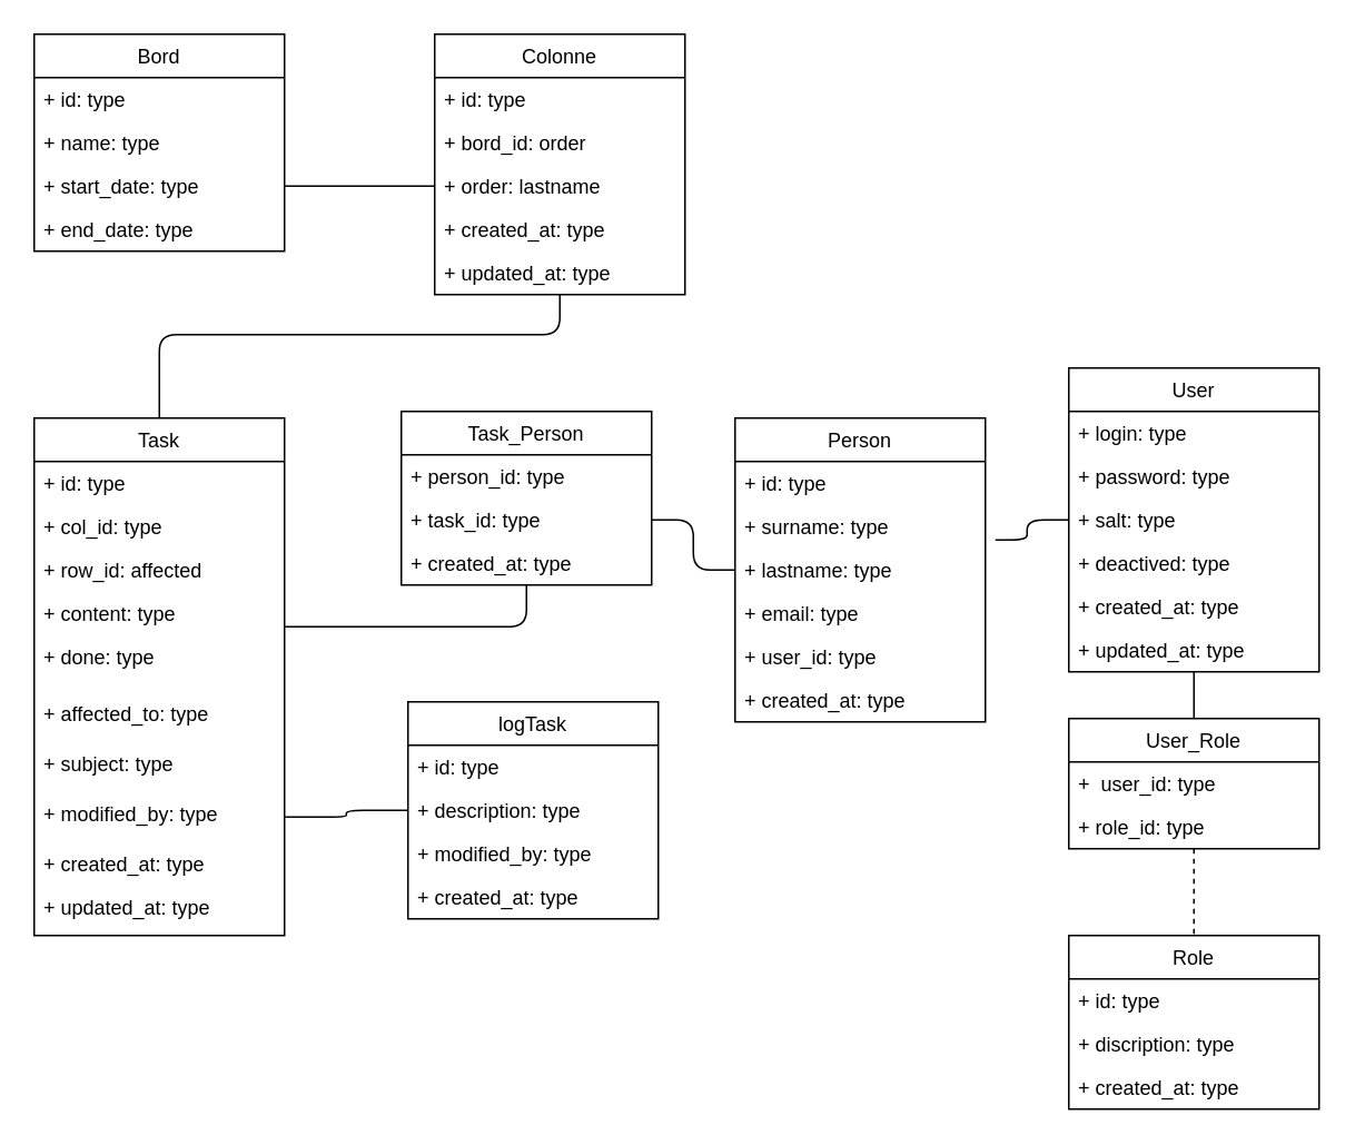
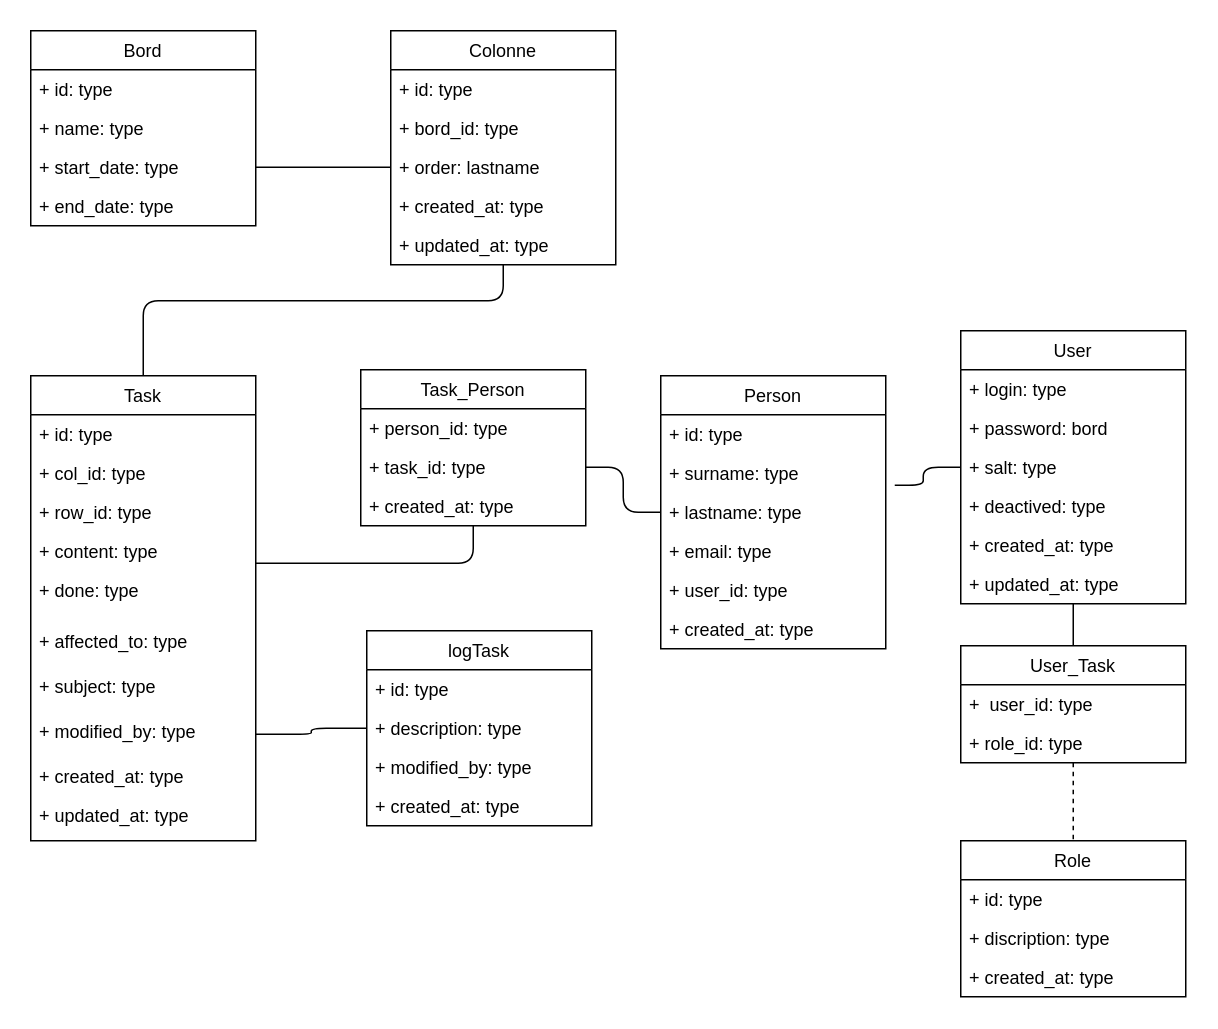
  <mxCell id="0" />
  <mxCell id="1" parent="0" />
  <mxCell id="2" style="edgeStyle=orthogonalEdgeStyle;orthogonalLoop=1;jettySize=auto;html=1;entryX=1.04;entryY=0.808;entryDx=0;entryDy=0;entryPerimeter=0;rounded=1;strokeColor=#000000;startArrow=none;startFill=0;endArrow=none;endFill=0;" edge="1" parent="1" source="25" target="34"><mxGeometry relative="1" as="geometry" /></mxCell>
  <mxCell id="3" style="edgeStyle=orthogonalEdgeStyle;rounded=1;orthogonalLoop=1;jettySize=auto;html=1;entryX=1;entryY=0.5;entryDx=0;entryDy=0;startArrow=none;startFill=0;endArrow=none;endFill=0;strokeColor=#000000;" edge="1" parent="1" source="32" target="52"><mxGeometry relative="1" as="geometry" /></mxCell>
  <mxCell id="4" style="edgeStyle=orthogonalEdgeStyle;rounded=1;orthogonalLoop=1;jettySize=auto;html=1;entryX=1;entryY=0.808;entryDx=0;entryDy=0;entryPerimeter=0;startArrow=none;startFill=0;endArrow=none;endFill=0;strokeColor=#000000;" edge="1" parent="1" source="50" target="43"><mxGeometry relative="1" as="geometry" /></mxCell>
  <mxCell id="5" style="edgeStyle=orthogonalEdgeStyle;rounded=1;orthogonalLoop=1;jettySize=auto;html=1;entryX=1;entryY=0.5;entryDx=0;entryDy=0;startArrow=none;startFill=0;endArrow=none;endFill=0;strokeColor=#000000;" edge="1" parent="1" source="19" target="47"><mxGeometry relative="1" as="geometry" /></mxCell>
  <mxCell id="6" value="Bord" style="swimlane;fontStyle=0;childLayout=stackLayout;horizontal=1;startSize=26;fillColor=none;horizontalStack=0;resizeParent=1;resizeParentMax=0;resizeLast=0;collapsible=1;marginBottom=0;" vertex="1" parent="1"><mxGeometry x="20" y="20" width="150" height="130" as="geometry" /></mxCell>
  <mxCell id="7" value="+ id: type" style="text;strokeColor=none;fillColor=none;align=left;verticalAlign=top;spacingLeft=4;spacingRight=4;overflow=hidden;rotatable=0;points=[[0,0.5],[1,0.5]];portConstraint=eastwest;" vertex="1" parent="6"><mxGeometry y="26" width="150" height="26" as="geometry" /></mxCell>
  <mxCell id="8" value="+ name: type" style="text;strokeColor=none;fillColor=none;align=left;verticalAlign=top;spacingLeft=4;spacingRight=4;overflow=hidden;rotatable=0;points=[[0,0.5],[1,0.5]];portConstraint=eastwest;" vertex="1" parent="6"><mxGeometry y="52" width="150" height="26" as="geometry" /></mxCell>
  <mxCell id="9" value="+ start_date: type" style="text;strokeColor=none;fillColor=none;align=left;verticalAlign=top;spacingLeft=4;spacingRight=4;overflow=hidden;rotatable=0;points=[[0,0.5],[1,0.5]];portConstraint=eastwest;" vertex="1" parent="6"><mxGeometry y="78" width="150" height="26" as="geometry" /></mxCell>
  <mxCell id="10" value="+ end_date: type" style="text;strokeColor=none;fillColor=none;align=left;verticalAlign=top;spacingLeft=4;spacingRight=4;overflow=hidden;rotatable=0;points=[[0,0.5],[1,0.5]];portConstraint=eastwest;" vertex="1" parent="6"><mxGeometry y="104" width="150" height="26" as="geometry" /></mxCell>
  <mxCell id="11" style="edgeStyle=orthogonalEdgeStyle;rounded=1;orthogonalLoop=1;jettySize=auto;html=1;startArrow=none;startFill=0;endArrow=none;endFill=0;strokeColor=#000000;" edge="1" parent="1" source="12" target="39"><mxGeometry relative="1" as="geometry"><Array as="points"><mxPoint x="335" y="200" /><mxPoint x="95" y="200" /></Array></mxGeometry></mxCell>
  <mxCell id="12" value="Colonne" style="swimlane;fontStyle=0;childLayout=stackLayout;horizontal=1;startSize=26;fillColor=none;horizontalStack=0;resizeParent=1;resizeParentMax=0;resizeLast=0;collapsible=1;marginBottom=0;" vertex="1" parent="1"><mxGeometry x="260" y="20" width="150" height="156" as="geometry" /></mxCell>
  <mxCell id="13" value="+ id: type" style="text;strokeColor=none;fillColor=none;align=left;verticalAlign=top;spacingLeft=4;spacingRight=4;overflow=hidden;rotatable=0;points=[[0,0.5],[1,0.5]];portConstraint=eastwest;" vertex="1" parent="12"><mxGeometry y="26" width="150" height="26" as="geometry" /></mxCell>
- <mxCell id="14" value="+ bord_id: order" style="text;strokeColor=none;fillColor=none;align=left;verticalAlign=top;spacingLeft=4;spacingRight=4;overflow=hidden;rotatable=0;points=[[0,0.5],[1,0.5]];portConstraint=eastwest;" vertex="1" parent="12"><mxGeometry y="52" width="150" height="26" as="geometry" /></mxCell>
+ <mxCell id="14" value="+ bord_id: type" style="text;strokeColor=none;fillColor=none;align=left;verticalAlign=top;spacingLeft=4;spacingRight=4;overflow=hidden;rotatable=0;points=[[0,0.5],[1,0.5]];portConstraint=eastwest;" vertex="1" parent="12"><mxGeometry y="52" width="150" height="26" as="geometry" /></mxCell>
  <mxCell id="15" value="+ order: lastname" style="text;strokeColor=none;fillColor=none;align=left;verticalAlign=top;spacingLeft=4;spacingRight=4;overflow=hidden;rotatable=0;points=[[0,0.5],[1,0.5]];portConstraint=eastwest;" vertex="1" parent="12"><mxGeometry y="78" width="150" height="26" as="geometry" /></mxCell>
  <mxCell id="16" value="+ created_at: type" style="text;strokeColor=none;fillColor=none;align=left;verticalAlign=top;spacingLeft=4;spacingRight=4;overflow=hidden;rotatable=0;points=[[0,0.5],[1,0.5]];portConstraint=eastwest;" vertex="1" parent="12"><mxGeometry y="104" width="150" height="26" as="geometry" /></mxCell>
  <mxCell id="17" value="+ updated_at: type" style="text;strokeColor=none;fillColor=none;align=left;verticalAlign=top;spacingLeft=4;spacingRight=4;overflow=hidden;rotatable=0;points=[[0,0.5],[1,0.5]];portConstraint=eastwest;" vertex="1" parent="12"><mxGeometry y="130" width="150" height="26" as="geometry" /></mxCell>
  <mxCell id="18" style="edgeStyle=orthogonalEdgeStyle;rounded=1;orthogonalLoop=1;jettySize=auto;html=1;entryX=0;entryY=0.5;entryDx=0;entryDy=0;startArrow=none;startFill=0;endArrow=none;endFill=0;strokeColor=#000000;" edge="1" parent="1" source="9" target="15"><mxGeometry relative="1" as="geometry" /></mxCell>
  <mxCell id="19" value="logTask" style="swimlane;fontStyle=0;childLayout=stackLayout;horizontal=1;startSize=26;fillColor=none;horizontalStack=0;resizeParent=1;resizeParentMax=0;resizeLast=0;collapsible=1;marginBottom=0;" vertex="1" parent="1"><mxGeometry x="244" y="420" width="150" height="130" as="geometry" /></mxCell>
  <mxCell id="20" value="+ id: type" style="text;strokeColor=none;fillColor=none;align=left;verticalAlign=top;spacingLeft=4;spacingRight=4;overflow=hidden;rotatable=0;points=[[0,0.5],[1,0.5]];portConstraint=eastwest;" vertex="1" parent="19"><mxGeometry y="26" width="150" height="26" as="geometry" /></mxCell>
  <mxCell id="21" value="+ description: type" style="text;strokeColor=none;fillColor=none;align=left;verticalAlign=top;spacingLeft=4;spacingRight=4;overflow=hidden;rotatable=0;points=[[0,0.5],[1,0.5]];portConstraint=eastwest;" vertex="1" parent="19"><mxGeometry y="52" width="150" height="26" as="geometry" /></mxCell>
  <mxCell id="22" value="+ modified_by: type" style="text;strokeColor=none;fillColor=none;align=left;verticalAlign=top;spacingLeft=4;spacingRight=4;overflow=hidden;rotatable=0;points=[[0,0.5],[1,0.5]];portConstraint=eastwest;" vertex="1" parent="19"><mxGeometry y="78" width="150" height="26" as="geometry" /></mxCell>
  <mxCell id="23" value="+ created_at: type" style="text;strokeColor=none;fillColor=none;align=left;verticalAlign=top;spacingLeft=4;spacingRight=4;overflow=hidden;rotatable=0;points=[[0,0.5],[1,0.5]];portConstraint=eastwest;" vertex="1" parent="19"><mxGeometry y="104" width="150" height="26" as="geometry" /></mxCell>
  <mxCell id="24" style="edgeStyle=orthogonalEdgeStyle;rounded=1;orthogonalLoop=1;jettySize=auto;html=1;entryX=0.5;entryY=0;entryDx=0;entryDy=0;startArrow=none;startFill=0;endArrow=none;endFill=0;strokeColor=#000000;" edge="1" parent="1" source="25" target="59"><mxGeometry relative="1" as="geometry" /></mxCell>
  <mxCell id="25" value="User" style="swimlane;fontStyle=0;childLayout=stackLayout;horizontal=1;startSize=26;fillColor=none;horizontalStack=0;resizeParent=1;resizeParentMax=0;resizeLast=0;collapsible=1;marginBottom=0;" vertex="1" parent="1"><mxGeometry x="640" y="220" width="150" height="182" as="geometry" /></mxCell>
  <mxCell id="26" value="+ login: type" style="text;strokeColor=none;fillColor=none;align=left;verticalAlign=top;spacingLeft=4;spacingRight=4;overflow=hidden;rotatable=0;points=[[0,0.5],[1,0.5]];portConstraint=eastwest;" vertex="1" parent="25"><mxGeometry y="26" width="150" height="26" as="geometry" /></mxCell>
- <mxCell id="27" value="+ password: type" style="text;strokeColor=none;fillColor=none;align=left;verticalAlign=top;spacingLeft=4;spacingRight=4;overflow=hidden;rotatable=0;points=[[0,0.5],[1,0.5]];portConstraint=eastwest;" vertex="1" parent="25"><mxGeometry y="52" width="150" height="26" as="geometry" /></mxCell>
+ <mxCell id="27" value="+ password: bord" style="text;strokeColor=none;fillColor=none;align=left;verticalAlign=top;spacingLeft=4;spacingRight=4;overflow=hidden;rotatable=0;points=[[0,0.5],[1,0.5]];portConstraint=eastwest;" vertex="1" parent="25"><mxGeometry y="52" width="150" height="26" as="geometry" /></mxCell>
  <mxCell id="28" value="+ salt: type" style="text;strokeColor=none;fillColor=none;align=left;verticalAlign=top;spacingLeft=4;spacingRight=4;overflow=hidden;rotatable=0;points=[[0,0.5],[1,0.5]];portConstraint=eastwest;" vertex="1" parent="25"><mxGeometry y="78" width="150" height="26" as="geometry" /></mxCell>
  <mxCell id="29" value="+ deactived: type" style="text;strokeColor=none;fillColor=none;align=left;verticalAlign=top;spacingLeft=4;spacingRight=4;overflow=hidden;rotatable=0;points=[[0,0.5],[1,0.5]];portConstraint=eastwest;" vertex="1" parent="25"><mxGeometry y="104" width="150" height="26" as="geometry" /></mxCell>
  <mxCell id="30" value="+ created_at: type" style="text;strokeColor=none;fillColor=none;align=left;verticalAlign=top;spacingLeft=4;spacingRight=4;overflow=hidden;rotatable=0;points=[[0,0.5],[1,0.5]];portConstraint=eastwest;" vertex="1" parent="25"><mxGeometry y="130" width="150" height="26" as="geometry" /></mxCell>
  <mxCell id="31" value="+ updated_at: type" style="text;strokeColor=none;fillColor=none;align=left;verticalAlign=top;spacingLeft=4;spacingRight=4;overflow=hidden;rotatable=0;points=[[0,0.5],[1,0.5]];portConstraint=eastwest;" vertex="1" parent="25"><mxGeometry y="156" width="150" height="26" as="geometry" /></mxCell>
  <mxCell id="32" value="Person" style="swimlane;fontStyle=0;childLayout=stackLayout;horizontal=1;startSize=26;fillColor=none;horizontalStack=0;resizeParent=1;resizeParentMax=0;resizeLast=0;collapsible=1;marginBottom=0;" vertex="1" parent="1"><mxGeometry x="440" y="250" width="150" height="182" as="geometry" /></mxCell>
  <mxCell id="33" value="+ id: type" style="text;strokeColor=none;fillColor=none;align=left;verticalAlign=top;spacingLeft=4;spacingRight=4;overflow=hidden;rotatable=0;points=[[0,0.5],[1,0.5]];portConstraint=eastwest;" vertex="1" parent="32"><mxGeometry y="26" width="150" height="26" as="geometry" /></mxCell>
  <mxCell id="34" value="+ surname: type" style="text;strokeColor=none;fillColor=none;align=left;verticalAlign=top;spacingLeft=4;spacingRight=4;overflow=hidden;rotatable=0;points=[[0,0.5],[1,0.5]];portConstraint=eastwest;" vertex="1" parent="32"><mxGeometry y="52" width="150" height="26" as="geometry" /></mxCell>
  <mxCell id="35" value="+ lastname: type" style="text;strokeColor=none;fillColor=none;align=left;verticalAlign=top;spacingLeft=4;spacingRight=4;overflow=hidden;rotatable=0;points=[[0,0.5],[1,0.5]];portConstraint=eastwest;" vertex="1" parent="32"><mxGeometry y="78" width="150" height="26" as="geometry" /></mxCell>
  <mxCell id="36" value="+ email: type" style="text;strokeColor=none;fillColor=none;align=left;verticalAlign=top;spacingLeft=4;spacingRight=4;overflow=hidden;rotatable=0;points=[[0,0.5],[1,0.5]];portConstraint=eastwest;" vertex="1" parent="32"><mxGeometry y="104" width="150" height="26" as="geometry" /></mxCell>
  <mxCell id="37" value="+ user_id: type" style="text;strokeColor=none;fillColor=none;align=left;verticalAlign=top;spacingLeft=4;spacingRight=4;overflow=hidden;rotatable=0;points=[[0,0.5],[1,0.5]];portConstraint=eastwest;" vertex="1" parent="32"><mxGeometry y="130" width="150" height="26" as="geometry" /></mxCell>
  <mxCell id="38" value="+ created_at: type" style="text;strokeColor=none;fillColor=none;align=left;verticalAlign=top;spacingLeft=4;spacingRight=4;overflow=hidden;rotatable=0;points=[[0,0.5],[1,0.5]];portConstraint=eastwest;" vertex="1" parent="32"><mxGeometry y="156" width="150" height="26" as="geometry" /></mxCell>
  <mxCell id="39" value="Task" style="swimlane;fontStyle=0;childLayout=stackLayout;horizontal=1;startSize=26;fillColor=none;horizontalStack=0;resizeParent=1;resizeParentMax=0;resizeLast=0;collapsible=1;marginBottom=0;" vertex="1" parent="1"><mxGeometry x="20" y="250" width="150" height="310" as="geometry" /></mxCell>
  <mxCell id="40" value="+ id: type" style="text;strokeColor=none;fillColor=none;align=left;verticalAlign=top;spacingLeft=4;spacingRight=4;overflow=hidden;rotatable=0;points=[[0,0.5],[1,0.5]];portConstraint=eastwest;" vertex="1" parent="39"><mxGeometry y="26" width="150" height="26" as="geometry" /></mxCell>
  <mxCell id="41" value="+ col_id: type" style="text;strokeColor=none;fillColor=none;align=left;verticalAlign=top;spacingLeft=4;spacingRight=4;overflow=hidden;rotatable=0;points=[[0,0.5],[1,0.5]];portConstraint=eastwest;" vertex="1" parent="39"><mxGeometry y="52" width="150" height="26" as="geometry" /></mxCell>
- <mxCell id="42" value="+ row_id: affected" style="text;strokeColor=none;fillColor=none;align=left;verticalAlign=top;spacingLeft=4;spacingRight=4;overflow=hidden;rotatable=0;points=[[0,0.5],[1,0.5]];portConstraint=eastwest;" vertex="1" parent="39"><mxGeometry y="78" width="150" height="26" as="geometry" /></mxCell>
+ <mxCell id="42" value="+ row_id: type" style="text;strokeColor=none;fillColor=none;align=left;verticalAlign=top;spacingLeft=4;spacingRight=4;overflow=hidden;rotatable=0;points=[[0,0.5],[1,0.5]];portConstraint=eastwest;" vertex="1" parent="39"><mxGeometry y="78" width="150" height="26" as="geometry" /></mxCell>
  <mxCell id="43" value="+ content: type" style="text;strokeColor=none;fillColor=none;align=left;verticalAlign=top;spacingLeft=4;spacingRight=4;overflow=hidden;rotatable=0;points=[[0,0.5],[1,0.5]];portConstraint=eastwest;" vertex="1" parent="39"><mxGeometry y="104" width="150" height="26" as="geometry" /></mxCell>
  <mxCell id="44" value="+ done: type" style="text;strokeColor=none;fillColor=none;align=left;verticalAlign=top;spacingLeft=4;spacingRight=4;overflow=hidden;rotatable=0;points=[[0,0.5],[1,0.5]];portConstraint=eastwest;" vertex="1" parent="39"><mxGeometry y="130" width="150" height="34" as="geometry" /></mxCell>
  <mxCell id="45" value="+ affected_to: type" style="text;strokeColor=none;fillColor=none;align=left;verticalAlign=top;spacingLeft=4;spacingRight=4;overflow=hidden;rotatable=0;points=[[0,0.5],[1,0.5]];portConstraint=eastwest;" vertex="1" parent="39"><mxGeometry y="164" width="150" height="30" as="geometry" /></mxCell>
  <mxCell id="46" value="+ subject: type" style="text;strokeColor=none;fillColor=none;align=left;verticalAlign=top;spacingLeft=4;spacingRight=4;overflow=hidden;rotatable=0;points=[[0,0.5],[1,0.5]];portConstraint=eastwest;" vertex="1" parent="39"><mxGeometry y="194" width="150" height="30" as="geometry" /></mxCell>
  <mxCell id="47" value="+ modified_by: type" style="text;strokeColor=none;fillColor=none;align=left;verticalAlign=top;spacingLeft=4;spacingRight=4;overflow=hidden;rotatable=0;points=[[0,0.5],[1,0.5]];portConstraint=eastwest;" vertex="1" parent="39"><mxGeometry y="224" width="150" height="30" as="geometry" /></mxCell>
  <mxCell id="48" value="+ created_at: type" style="text;strokeColor=none;fillColor=none;align=left;verticalAlign=top;spacingLeft=4;spacingRight=4;overflow=hidden;rotatable=0;points=[[0,0.5],[1,0.5]];portConstraint=eastwest;" vertex="1" parent="39"><mxGeometry y="254" width="150" height="26" as="geometry" /></mxCell>
  <mxCell id="49" value="+ updated_at: type" style="text;strokeColor=none;fillColor=none;align=left;verticalAlign=top;spacingLeft=4;spacingRight=4;overflow=hidden;rotatable=0;points=[[0,0.5],[1,0.5]];portConstraint=eastwest;" vertex="1" parent="39"><mxGeometry y="280" width="150" height="30" as="geometry" /></mxCell>
  <mxCell id="50" value="Task_Person" style="swimlane;fontStyle=0;childLayout=stackLayout;horizontal=1;startSize=26;fillColor=none;horizontalStack=0;resizeParent=1;resizeParentMax=0;resizeLast=0;collapsible=1;marginBottom=0;" vertex="1" parent="1"><mxGeometry x="240" y="246" width="150" height="104" as="geometry" /></mxCell>
  <mxCell id="51" value="+ person_id: type" style="text;strokeColor=none;fillColor=none;align=left;verticalAlign=top;spacingLeft=4;spacingRight=4;overflow=hidden;rotatable=0;points=[[0,0.5],[1,0.5]];portConstraint=eastwest;" vertex="1" parent="50"><mxGeometry y="26" width="150" height="26" as="geometry" /></mxCell>
  <mxCell id="52" value="+ task_id: type" style="text;strokeColor=none;fillColor=none;align=left;verticalAlign=top;spacingLeft=4;spacingRight=4;overflow=hidden;rotatable=0;points=[[0,0.5],[1,0.5]];portConstraint=eastwest;" vertex="1" parent="50"><mxGeometry y="52" width="150" height="26" as="geometry" /></mxCell>
  <mxCell id="53" value="+ created_at: type" style="text;strokeColor=none;fillColor=none;align=left;verticalAlign=top;spacingLeft=4;spacingRight=4;overflow=hidden;rotatable=0;points=[[0,0.5],[1,0.5]];portConstraint=eastwest;" vertex="1" parent="50"><mxGeometry y="78" width="150" height="26" as="geometry" /></mxCell>
  <mxCell id="54" style="edgeStyle=orthogonalEdgeStyle;rounded=1;orthogonalLoop=1;jettySize=auto;html=1;entryX=0.5;entryY=0;entryDx=0;entryDy=0;startArrow=none;startFill=0;endArrow=none;endFill=0;strokeColor=#000000;dashed=1;" edge="1" parent="1" source="59" target="55"><mxGeometry relative="1" as="geometry" /></mxCell>
  <mxCell id="55" value="Role" style="swimlane;fontStyle=0;childLayout=stackLayout;horizontal=1;startSize=26;fillColor=none;horizontalStack=0;resizeParent=1;resizeParentMax=0;resizeLast=0;collapsible=1;marginBottom=0;" vertex="1" parent="1"><mxGeometry x="640" y="560" width="150" height="104" as="geometry" /></mxCell>
  <mxCell id="56" value="+ id: type" style="text;strokeColor=none;fillColor=none;align=left;verticalAlign=top;spacingLeft=4;spacingRight=4;overflow=hidden;rotatable=0;points=[[0,0.5],[1,0.5]];portConstraint=eastwest;" vertex="1" parent="55"><mxGeometry y="26" width="150" height="26" as="geometry" /></mxCell>
  <mxCell id="57" value="+ discription: type" style="text;strokeColor=none;fillColor=none;align=left;verticalAlign=top;spacingLeft=4;spacingRight=4;overflow=hidden;rotatable=0;points=[[0,0.5],[1,0.5]];portConstraint=eastwest;" vertex="1" parent="55"><mxGeometry y="52" width="150" height="26" as="geometry" /></mxCell>
  <mxCell id="58" value="+ created_at: type" style="text;strokeColor=none;fillColor=none;align=left;verticalAlign=top;spacingLeft=4;spacingRight=4;overflow=hidden;rotatable=0;points=[[0,0.5],[1,0.5]];portConstraint=eastwest;" vertex="1" parent="55"><mxGeometry y="78" width="150" height="26" as="geometry" /></mxCell>
- <mxCell id="59" value="User_Role" style="swimlane;fontStyle=0;childLayout=stackLayout;horizontal=1;startSize=26;fillColor=none;horizontalStack=0;resizeParent=1;resizeParentMax=0;resizeLast=0;collapsible=1;marginBottom=0;" vertex="1" parent="1"><mxGeometry x="640" y="430" width="150" height="78" as="geometry" /></mxCell>
+ <mxCell id="59" value="User_Task" style="swimlane;fontStyle=0;childLayout=stackLayout;horizontal=1;startSize=26;fillColor=none;horizontalStack=0;resizeParent=1;resizeParentMax=0;resizeLast=0;collapsible=1;marginBottom=0;" vertex="1" parent="1"><mxGeometry x="640" y="430" width="150" height="78" as="geometry" /></mxCell>
  <mxCell id="60" value="+  user_id: type" style="text;strokeColor=none;fillColor=none;align=left;verticalAlign=top;spacingLeft=4;spacingRight=4;overflow=hidden;rotatable=0;points=[[0,0.5],[1,0.5]];portConstraint=eastwest;" vertex="1" parent="59"><mxGeometry y="26" width="150" height="26" as="geometry" /></mxCell>
  <mxCell id="61" value="+ role_id: type" style="text;strokeColor=none;fillColor=none;align=left;verticalAlign=top;spacingLeft=4;spacingRight=4;overflow=hidden;rotatable=0;points=[[0,0.5],[1,0.5]];portConstraint=eastwest;" vertex="1" parent="59"><mxGeometry y="52" width="150" height="26" as="geometry" /></mxCell>
